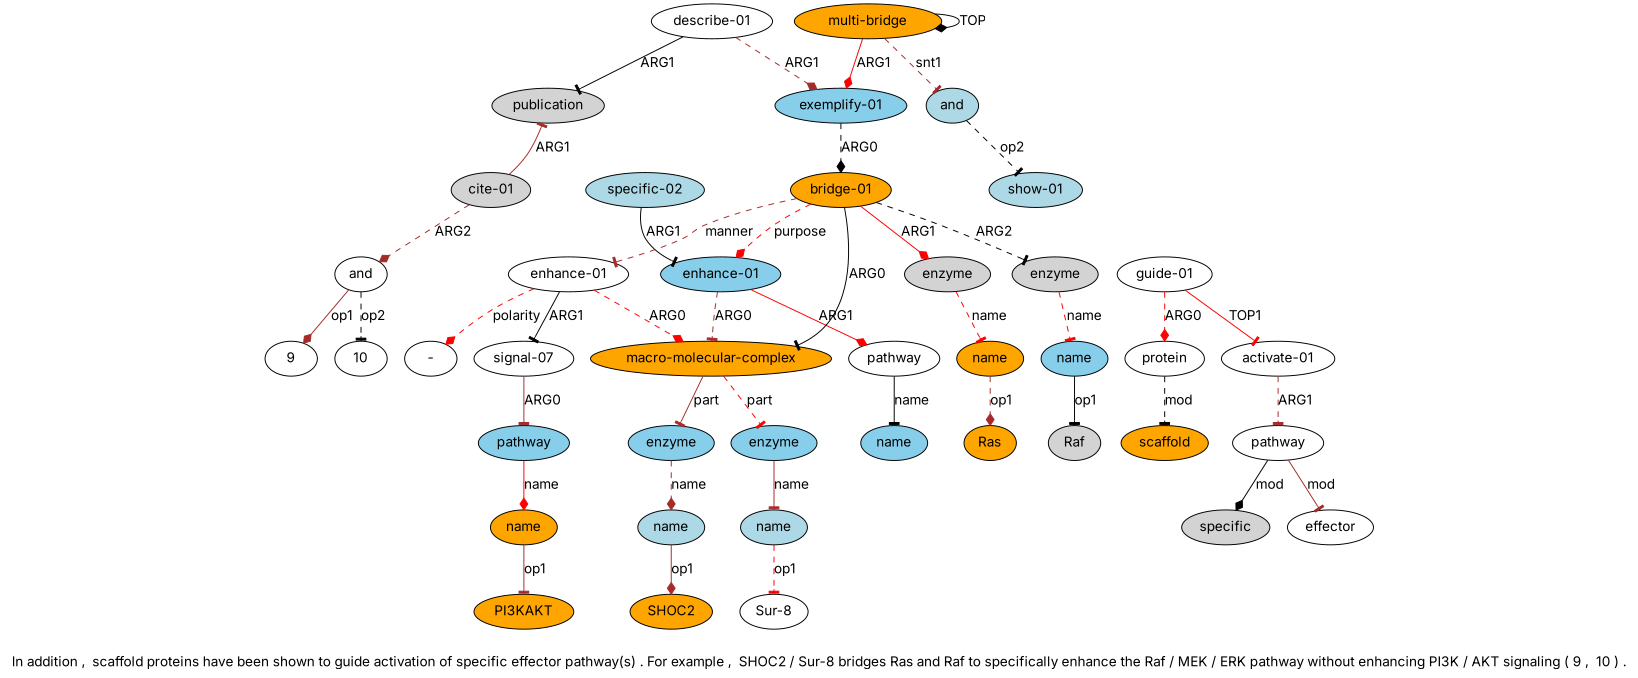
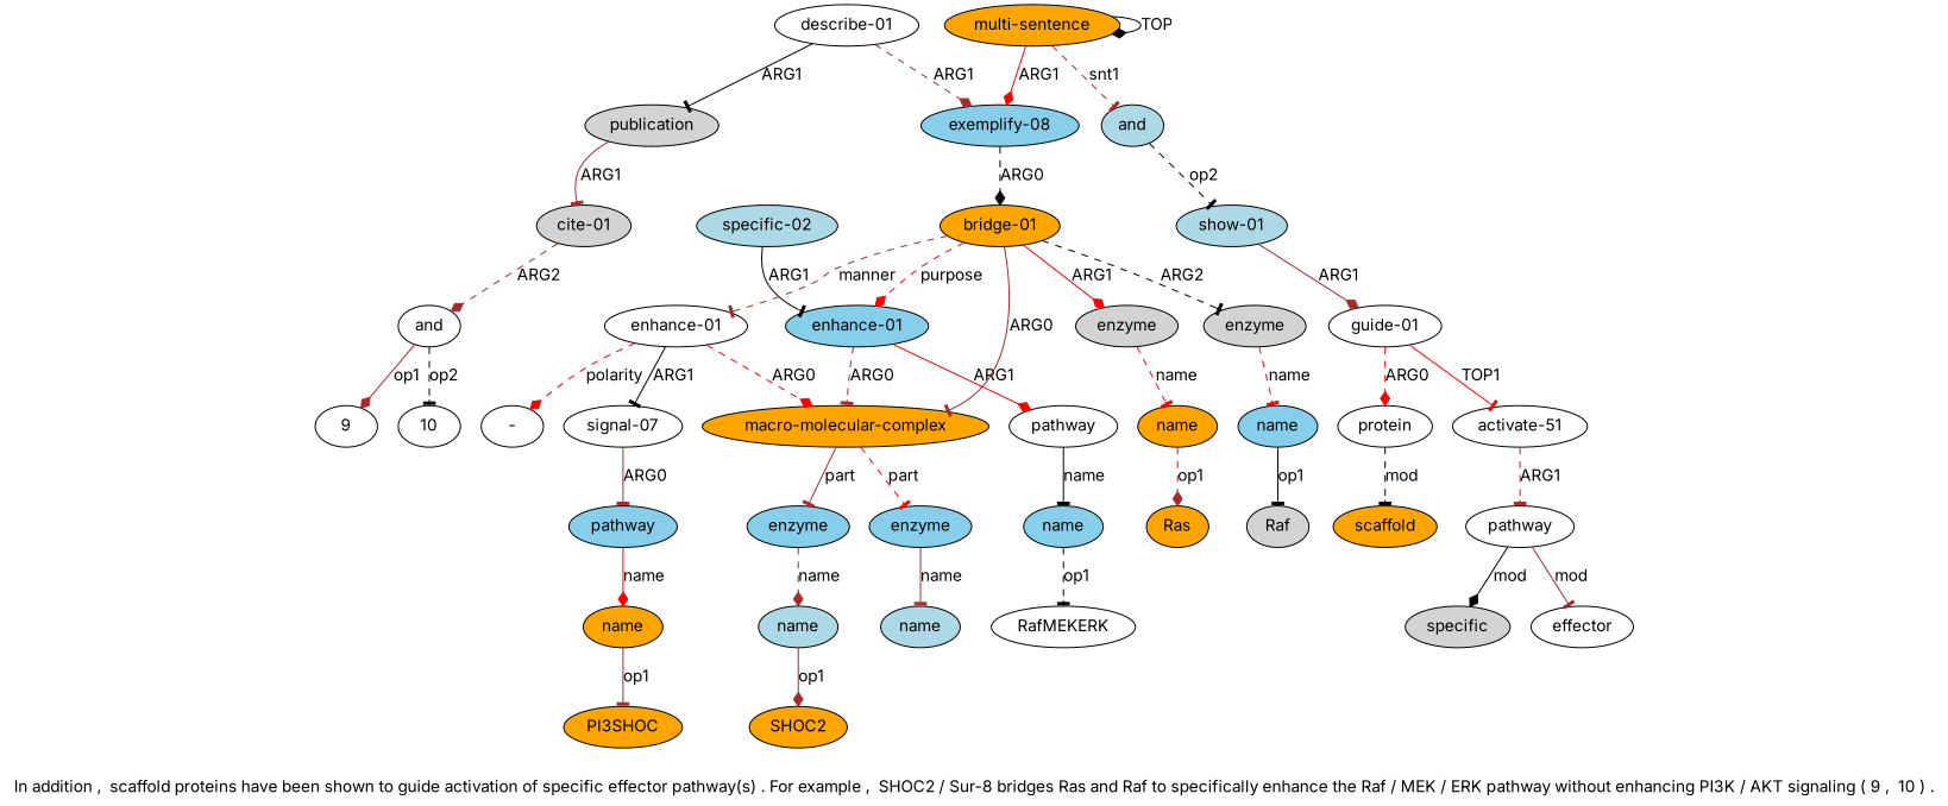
  digraph {
    fontname=Inter
    label="In addition ,  scaffold proteins have been shown to guide activation of specific effector pathway(s) . For example ,  SHOC2 / Sur-8 bridges Ras and Raf to specifically enhance the Raf / MEK / ERK pathway without enhancing PI3K / AKT signaling ( 9 ,  10 ) ."
    node [color=black fillcolor=white fontname=Inter gold_ind=-1 gold_label=name style=filled test_ind=-1 test_label=name]
    edge [arrowhead=tee color=brown fontname=Inter gold_label=ARG1 style=solid test_label=ARG1]
    n1 [fillcolor=skyblue gold_ind=20 label=name test_ind=20]
    n2 [fillcolor=lightgrey gold_label=Raf label=Raf test_label=Raf]
    n3 [fillcolor=skyblue gold_ind=21 gold_label="enhance-01" label="enhance-01" test_ind=21 test_label="enhance-01"]
    n4 [gold_ind=22 gold_label=pathway label=pathway test_ind=22 test_label=pathway]
    n5 [fillcolor=orange gold_ind=12 gold_label="macro-molecular-complex" label="macro-molecular-complex" test_ind=12 test_label="macro-molecular-complex"]
    n6 [fillcolor=skyblue gold_ind=23 label=name test_ind=23]
    n7 [fillcolor=skyblue gold_ind=15 gold_label=enzyme label=enzyme test_ind=15 test_label=enzyme]
    n8 [fillcolor=skyblue gold_ind=13 gold_label=enzyme label=enzyme test_ind=13 test_label=enzyme]
+   n9 [gold_label=RafMEKERK label=RafMEKERK test_label=RafMEKERK]
    n10 [fillcolor=lightblue gold_ind=16 label=name test_ind=16]
    n11 [fillcolor=lightblue gold_ind=14 label=name test_ind=14]
    n12 [fillcolor=lightblue gold_ind=24 gold_label="specific-02" label="specific-02" test_ind=24 test_label="specific-02"]
    n13 [gold_ind=25 gold_label="enhance-01" label="enhance-01" test_ind=25 test_label="enhance-01"]
    n14 [gold_ind=26 gold_label="signal-07" label="signal-07" test_ind=26 test_label="signal-07"]
    n15 [gold_label="-" label="-" test_label="-"]
    n16 [fillcolor=skyblue gold_ind=27 gold_label=pathway label=pathway test_ind=27 test_label=pathway]
    n17 [fillcolor=orange gold_ind=28 label=name test_ind=28]
-   n18 [fillcolor=orange gold_label=PI3KAKT label=PI3KAKT test_label=PI3KAKT]
+   n18 [fillcolor=orange gold_label=PI3KAKT label=PI3SHOC test_label=PI3KAKT]
    n19 [gold_ind=29 gold_label="describe-01" label="describe-01" test_ind=29 test_label="describe-01"]
    n20 [fillcolor=lightgrey gold_ind=30 gold_label=publication label=publication test_ind=30 test_label=publication]
-   n21 [fillcolor=skyblue gold_ind=10 gold_label="exemplify-01" label="exemplify-01" test_ind=10 test_label="exemplify-01"]
+   n21 [fillcolor=skyblue gold_ind=10 gold_label="exemplify-01" label="exemplify-08" test_ind=10 test_label="exemplify-01"]
    n22 [fillcolor=orange gold_ind=11 gold_label="bridge-01" label="bridge-01" test_ind=11 test_label="bridge-01"]
    n23 [fillcolor=lightgrey gold_ind=17 gold_label=enzyme label=enzyme test_ind=17 test_label=enzyme]
    n24 [fillcolor=lightgrey gold_ind=19 gold_label=enzyme label=enzyme test_ind=19 test_label=enzyme]
    n25 [fillcolor=orange gold_ind=18 label=name test_ind=18]
    n26 [fillcolor=lightgrey gold_ind=31 gold_label="cite-01" label="cite-01" test_ind=31 test_label="cite-01"]
    n27 [gold_ind=32 gold_label=and label=and test_ind=32 test_label=and]
    n28 [gold_label=9 label=9 test_label=9]
    n29 [gold_label=10 label=10 test_label=10]
    n30 [fillcolor=orange gold_label=SHOC2 label=SHOC2 test_label=SHOC2]
-   n31 [gold_label="Sur-8" label="Sur-8" test_label="Sur-8"]
    n32 [fillcolor=orange gold_label=Ras label=Ras test_label=Ras]
    n33 [fillcolor=lightblue gold_ind=1 gold_label=and label=and test_ind=1 test_label=and]
    n34 [fillcolor=lightblue gold_ind=2 gold_label="show-01" label="show-01" test_ind=2 test_label="show-01"]
    n35 [gold_ind=3 gold_label="guide-01" label="guide-01" test_ind=3 test_label="guide-01"]
    n36 [gold_ind=4 gold_label=protein label=protein test_ind=4 test_label=protein]
-   n37 [gold_ind=6 gold_label="activate-01" label="activate-01" test_ind=6 test_label="activate-01"]
-   n38 [fillcolor=orange gold_ind=0 gold_label="multi-sentence" label="multi-bridge" test_ind=0 test_label="multi-sentence"]
+   n37 [gold_ind=6 gold_label="activate-01" label="activate-51" test_ind=6 test_label="activate-01"]
+   n38 [fillcolor=orange gold_ind=0 gold_label="multi-sentence" label="multi-sentence" test_ind=0 test_label="multi-sentence"]
    n39 [fillcolor=orange gold_ind=5 gold_label=scaffold label=scaffold test_ind=5 test_label=scaffold]
    n40 [gold_ind=7 gold_label=pathway label=pathway test_ind=7 test_label=pathway]
    n41 [fillcolor=lightgrey gold_ind=9 gold_label=specific label=specific test_ind=9 test_label=specific]
    n42 [gold_ind=8 gold_label=effector label=effector test_ind=8 test_label=effector]
    n1 -> n2 [color=black gold_label=op1 label=op1 test_label=op1]
    n3 -> n4 [arrowhead=diamond color=red label=ARG1]
    n3 -> n5 [gold_label=ARG0 label=ARG0 style=dashed test_label=ARG0]
    n4 -> n6 [color=black gold_label=name label=name test_label=name]
    n5 -> n7 [color=red gold_label=part label=part style=dashed test_label=part]
    n5 -> n8 [gold_label=part label=part test_label=part]
+   n6 -> n9 [color=black gold_label=op1 label=op1 style=dashed test_label=op1]
    n7 -> n10 [gold_label=name label=name test_label=name]
    n8 -> n11 [arrowhead=diamond gold_label=name label=name style=dashed test_label=name]
-   n10 -> n31 [color=red gold_label=op1 label=op1 style=dashed test_label=op1]
    n11 -> n30 [arrowhead=diamond gold_label=op1 label=op1 test_label=op1]
    n12 -> n3 [color=black label=ARG1]
    n13 -> n5 [arrowhead=diamond color=red gold_label=ARG0 label=ARG0 style=dashed test_label=ARG0]
    n13 -> n14 [color=black label=ARG1]
    n13 -> n15 [arrowhead=diamond color=red gold_label=polarity label=polarity style=dashed test_label=polarity]
    n14 -> n16 [gold_label=ARG0 label=ARG0 test_label=ARG0]
    n16 -> n17 [arrowhead=diamond color=red gold_label=name label=name test_label=name]
    n17 -> n18 [gold_label=op1 label=op1 test_label=op1]
    n19 -> n20 [color=black gold_label=ARG0 label=ARG1 test_label=ARG0]
    n19 -> n21 [arrowhead=diamond label=ARG1 style=dashed]
    n21 -> n22 [arrowhead=diamond color=black gold_label=ARG0 label=ARG0 style=dashed test_label=ARG0]
    n22 -> n3 [arrowhead=diamond color=red gold_label=purpose label=purpose style=dashed test_label=purpose]
-   n22 -> n5 [color=black gold_label=ARG0 label=ARG0 test_label=ARG0]
+   n22 -> n5 [gold_label=ARG0 label=ARG0 test_label=ARG0]
    n22 -> n13 [gold_label=manner label=manner style=dashed test_label=manner]
    n22 -> n23 [arrowhead=diamond color=red label=ARG1]
    n22 -> n24 [color=black gold_label=ARG2 label=ARG2 style=dashed test_label=ARG2]
    n23 -> n25 [color=red gold_label=name label=name style=dashed test_label=name]
    n24 -> n1 [color=red gold_label=name label=name style=dashed test_label=name]
    n25 -> n32 [arrowhead=diamond gold_label=op1 label=op1 style=dashed test_label=op1]
-   n26 -> n20 [label=ARG1]
+   n20 -> n26 [label=ARG1]
    n26 -> n27 [arrowhead=diamond gold_label=ARG2 label=ARG2 style=dashed test_label=ARG2]
    n27 -> n28 [arrowhead=diamond gold_label=op1 label=op1 test_label=op1]
    n27 -> n29 [color=black gold_label=op2 label=op2 style=dashed test_label=op2]
    n33 -> n34 [color=black gold_label=op2 label=op2 style=dashed test_label=op2]
+   n34 -> n35 [arrowhead=diamond label=ARG1]
    n35 -> n36 [arrowhead=diamond color=red gold_label=ARG0 label=ARG0 style=dashed test_label=ARG0]
    n35 -> n37 [color=red label=TOP1]
    n36 -> n39 [color=black gold_label=mod label=mod style=dashed test_label=mod]
    n37 -> n40 [label=ARG1 style=dashed]
    n38 -> n21 [arrowhead=diamond color=red gold_label=snt2 label=ARG1 test_label=snt2]
    n38 -> n33 [gold_label=snt1 label=snt1 style=dashed test_label=snt1]
    n38 -> n38 [arrowhead=diamond color=black gold_label=TOP label=TOP test_label=TOP]
    n40 -> n41 [arrowhead=diamond color=black gold_label=mod label=mod test_label=mod]
    n40 -> n42 [gold_label=mod label=mod test_label=mod]
  }
